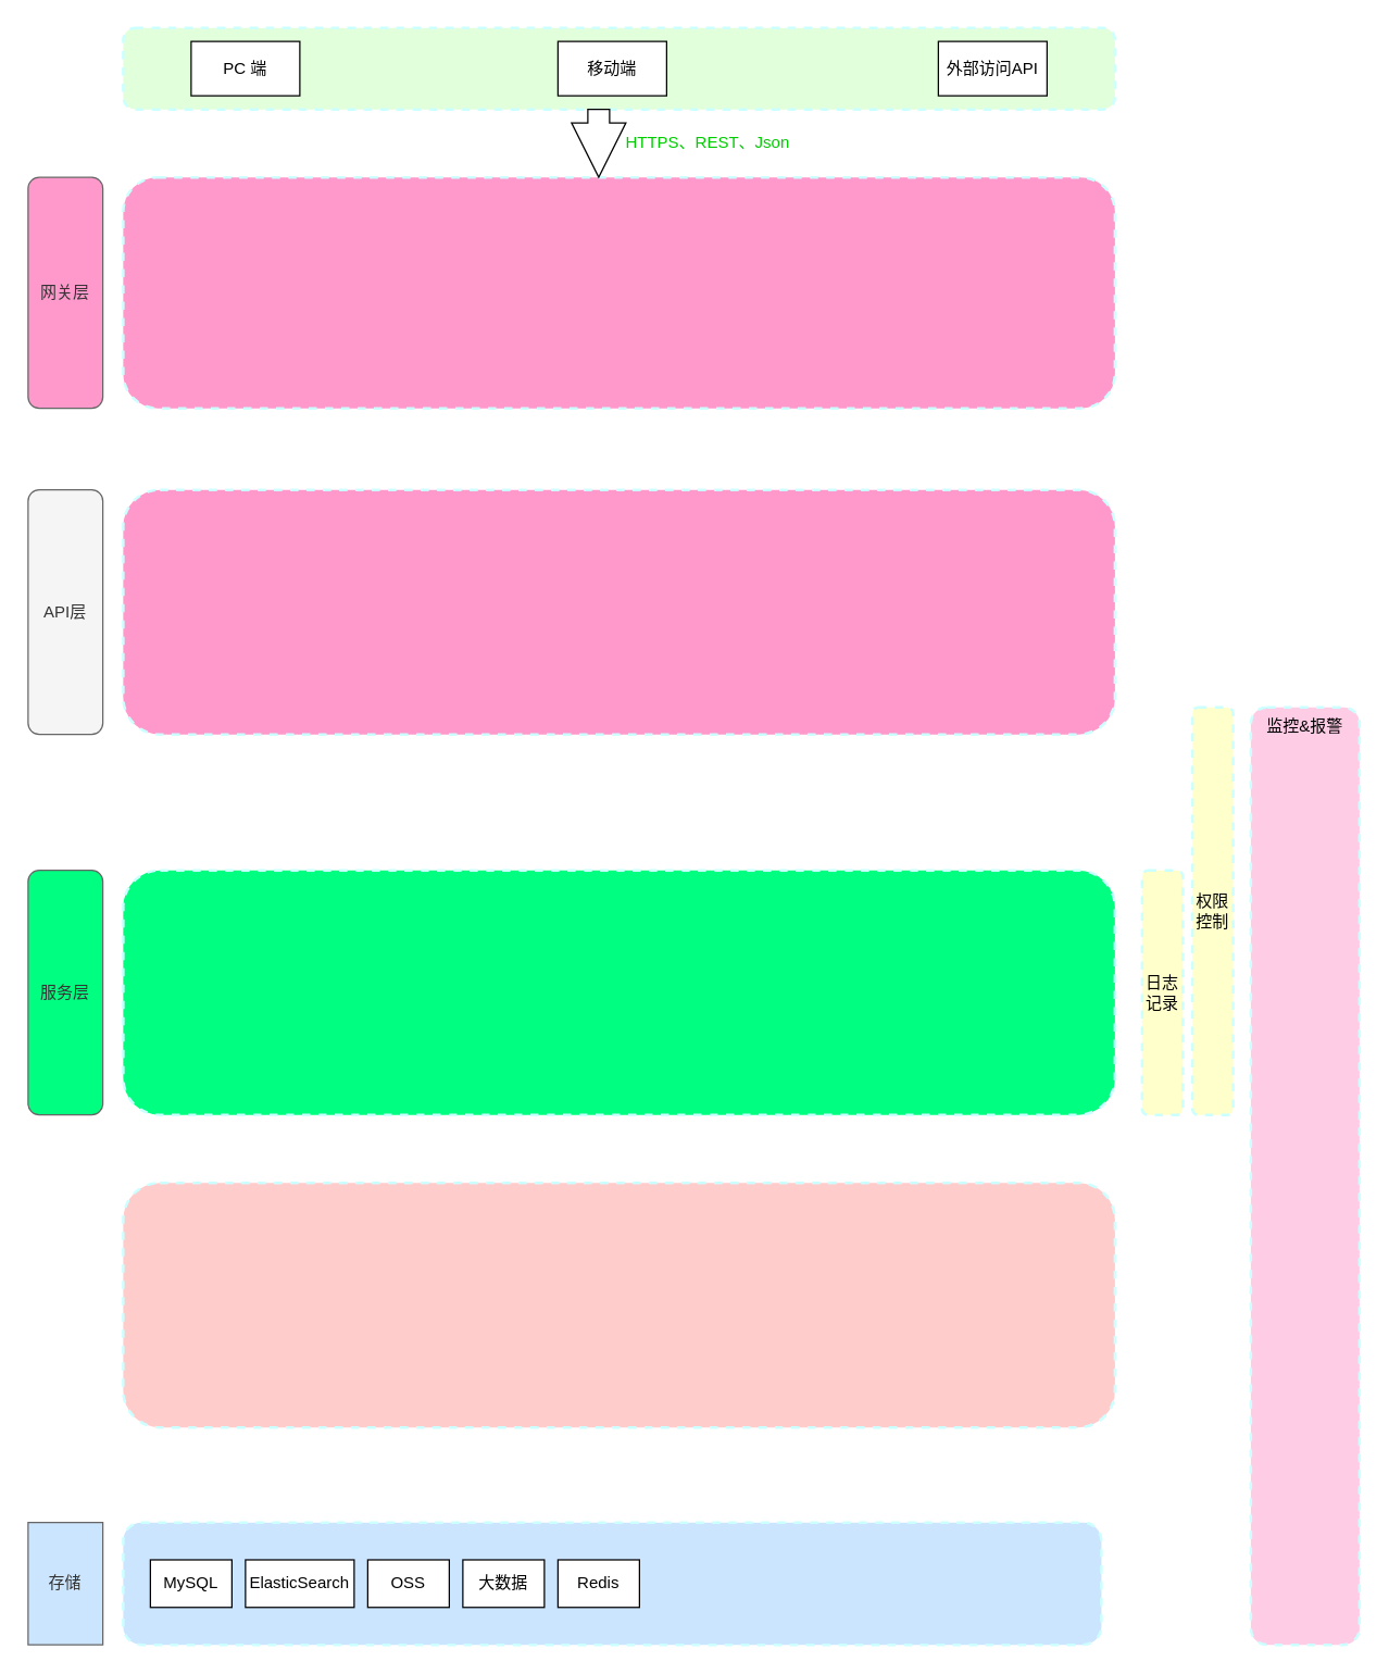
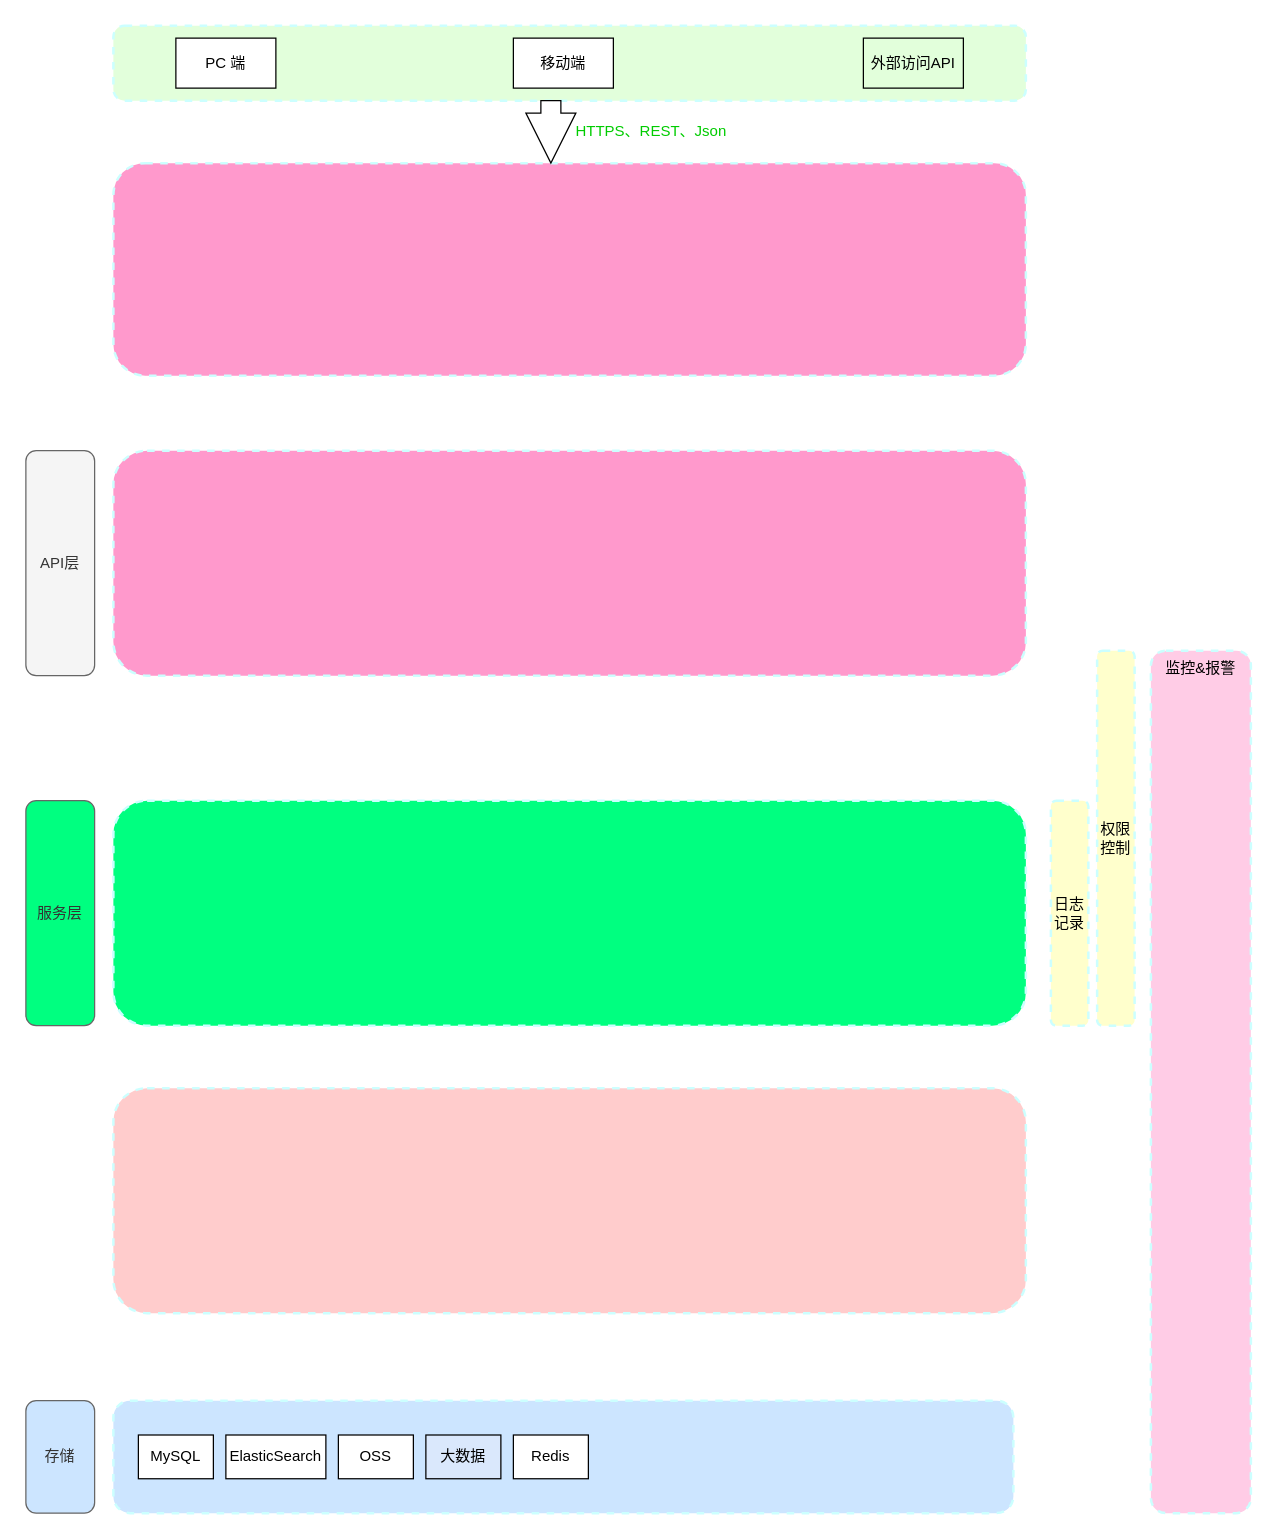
  <mxCell id="0" />
  <mxCell id="1" parent="0" />
  <mxCell id="2" value="" style="rounded=1;whiteSpace=wrap;html=1;dashed=1;strokeWidth=2;strokeColor=#CCFFFF;fillColor=#FFCCCC;" vertex="1" parent="1"><mxGeometry x="90" y="870" width="730" height="180" as="geometry" /></mxCell>
  <mxCell id="3" value="" style="rounded=1;whiteSpace=wrap;html=1;dashed=1;strokeWidth=2;strokeColor=#CCFFFF;fillColor=#CCE5FF;" vertex="1" parent="1"><mxGeometry x="90" y="1120" width="720" height="90" as="geometry" /></mxCell>
  <mxCell id="4" value="" style="rounded=1;whiteSpace=wrap;html=1;dashed=1;strokeWidth=2;strokeColor=#CCFFFF;fillColor=#00FF80;" vertex="1" parent="1"><mxGeometry x="90" y="640" width="730" height="180" as="geometry" /></mxCell>
  <mxCell id="5" value="日志记录" style="rounded=1;whiteSpace=wrap;html=1;dashed=1;strokeWidth=2;strokeColor=#CCFFFF;fillColor=#FFFFCC;" vertex="1" parent="1"><mxGeometry x="840" y="640" width="30" height="180" as="geometry" /></mxCell>
  <mxCell id="6" value="服务层" style="rounded=1;whiteSpace=wrap;html=1;fillColor=#00FF80;fontColor=#333333;strokeColor=#666666;" vertex="1" parent="1"><mxGeometry x="20" y="640" width="55" height="180" as="geometry" /></mxCell>
- <mxCell id="7" value="存储" style="whiteSpace=wrap;html=1;fillColor=#CCE5FF;fontColor=#333333;strokeColor=#666666;rounded=0;" vertex="1" parent="1"><mxGeometry x="20" y="1120" width="55" height="90" as="geometry" /></mxCell>
+ <mxCell id="7" value="存储" style="rounded=1;whiteSpace=wrap;html=1;fillColor=#CCE5FF;fontColor=#333333;strokeColor=#666666;" vertex="1" parent="1"><mxGeometry x="20" y="1120" width="55" height="90" as="geometry" /></mxCell>
  <mxCell id="8" value="MySQL" style="rounded=0;whiteSpace=wrap;html=1;" vertex="1" parent="1"><mxGeometry x="110" y="1147.5" width="60" height="35" as="geometry" /></mxCell>
  <mxCell id="9" value="ElasticSearch" style="rounded=0;whiteSpace=wrap;html=1;" vertex="1" parent="1"><mxGeometry x="180" y="1147.5" width="80" height="35" as="geometry" /></mxCell>
  <mxCell id="10" value="OSS" style="rounded=0;whiteSpace=wrap;html=1;" vertex="1" parent="1"><mxGeometry x="270" y="1147.5" width="60" height="35" as="geometry" /></mxCell>
- <mxCell id="11" value="大数据" style="rounded=0;whiteSpace=wrap;html=1;" vertex="1" parent="1"><mxGeometry x="340" y="1147.5" width="60" height="35" as="geometry" /></mxCell>
+ <mxCell id="11" value="大数据" style="rounded=0;whiteSpace=wrap;html=1;fillColor=#dae8fc;" vertex="1" parent="1"><mxGeometry x="340" y="1147.5" width="60" height="35" as="geometry" /></mxCell>
  <mxCell id="12" value="Redis" style="rounded=0;whiteSpace=wrap;html=1;" vertex="1" parent="1"><mxGeometry x="410" y="1147.5" width="60" height="35" as="geometry" /></mxCell>
  <mxCell id="13" value="权限控制" style="rounded=1;whiteSpace=wrap;html=1;dashed=1;strokeWidth=2;strokeColor=#CCFFFF;fillColor=#FFFFCC;" vertex="1" parent="1"><mxGeometry x="877" y="520" width="30" height="300" as="geometry" /></mxCell>
  <mxCell id="14" value="监控&amp;amp;报警" style="rounded=1;whiteSpace=wrap;html=1;dashed=1;strokeWidth=2;strokeColor=#CCFFFF;fillColor=#FFCCE6;align=center;verticalAlign=top;" vertex="1" parent="1"><mxGeometry x="920" y="520" width="80" height="690" as="geometry" /></mxCell>
  <mxCell id="15" value="API层" style="rounded=1;whiteSpace=wrap;html=1;fillColor=#f5f5f5;fontColor=#333333;strokeColor=#666666;" vertex="1" parent="1"><mxGeometry x="20" y="360" width="55" height="180" as="geometry" /></mxCell>
  <mxCell id="16" value="" style="rounded=1;whiteSpace=wrap;html=1;dashed=1;strokeWidth=2;strokeColor=#CCFFFF;fillColor=#FF99CC;" vertex="1" parent="1"><mxGeometry x="90" y="360" width="730" height="180" as="geometry" /></mxCell>
  <mxCell id="17" value="" style="rounded=1;whiteSpace=wrap;html=1;dashed=1;strokeWidth=2;strokeColor=#CCFFFF;fillColor=#FF99CC;" vertex="1" parent="1"><mxGeometry x="90" y="130" width="730" height="170" as="geometry" /></mxCell>
- <mxCell id="18" value="网关层" style="rounded=1;whiteSpace=wrap;html=1;fillColor=#FF99CC;fontColor=#333333;strokeColor=#666666;" vertex="1" parent="1"><mxGeometry x="20" y="130" width="55" height="170" as="geometry" /></mxCell>
  <mxCell id="19" value="" style="rounded=1;whiteSpace=wrap;html=1;dashed=1;strokeWidth=2;strokeColor=#CCFFFF;fillColor=#E2FFDB;" vertex="1" parent="1"><mxGeometry x="90" y="20" width="730" height="60" as="geometry" /></mxCell>
  <mxCell id="20" value="PC 端" style="rounded=0;whiteSpace=wrap;html=1;" vertex="1" parent="1"><mxGeometry x="140" y="30" width="80" height="40" as="geometry" /></mxCell>
  <mxCell id="21" value="移动端" style="rounded=0;whiteSpace=wrap;html=1;" vertex="1" parent="1"><mxGeometry x="410" y="30" width="80" height="40" as="geometry" /></mxCell>
- <mxCell id="22" value="外部访问API" style="rounded=0;whiteSpace=wrap;html=1;" vertex="1" parent="1"><mxGeometry x="690" y="30" width="80" height="40" as="geometry" /></mxCell>
+ <mxCell id="22" value="外部访问API" style="rounded=0;whiteSpace=wrap;html=1;fillColor=#e2ffdb;" vertex="1" parent="1"><mxGeometry x="690" y="30" width="80" height="40" as="geometry" /></mxCell>
  <mxCell id="23" value="" style="html=1;shadow=0;dashed=0;align=center;verticalAlign=middle;shape=mxgraph.arrows2.arrow;dy=0.6;dx=40;direction=south;notch=0;" vertex="1" parent="1"><mxGeometry x="420" y="80" width="40" height="50" as="geometry" /></mxCell>
  <mxCell id="24" value="&lt;font style=&quot;color: rgb(0, 204, 0);&quot;&gt;HTTPS、REST、Json&lt;/font&gt;" style="text;html=1;align=center;verticalAlign=middle;resizable=0;points=[];autosize=1;strokeColor=none;fillColor=none;" vertex="1" parent="1"><mxGeometry x="450" y="90" width="140" height="30" as="geometry" /></mxCell>
